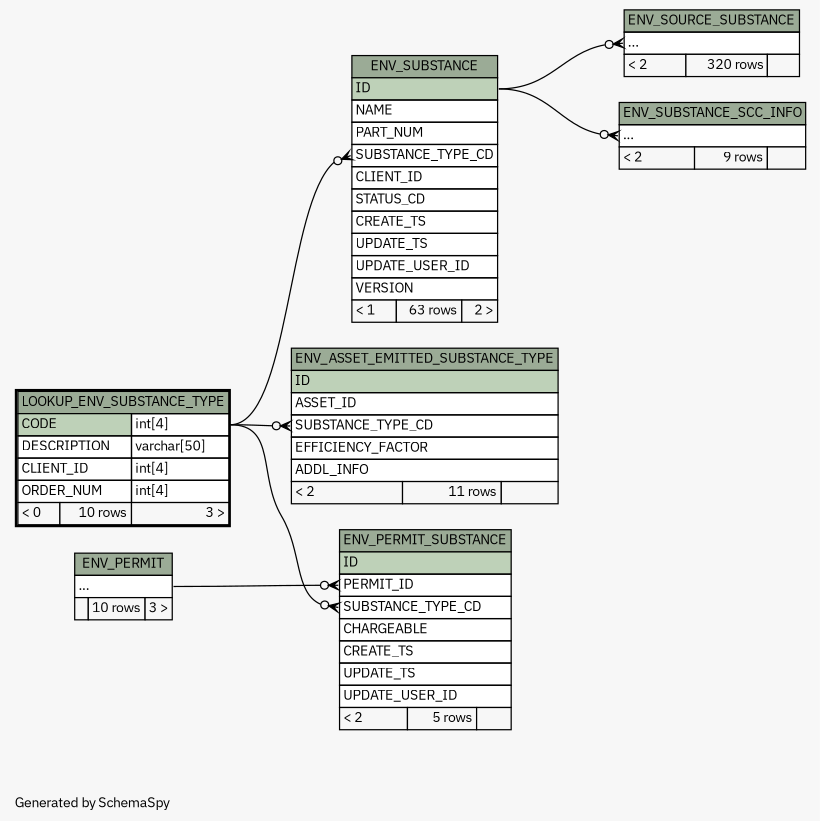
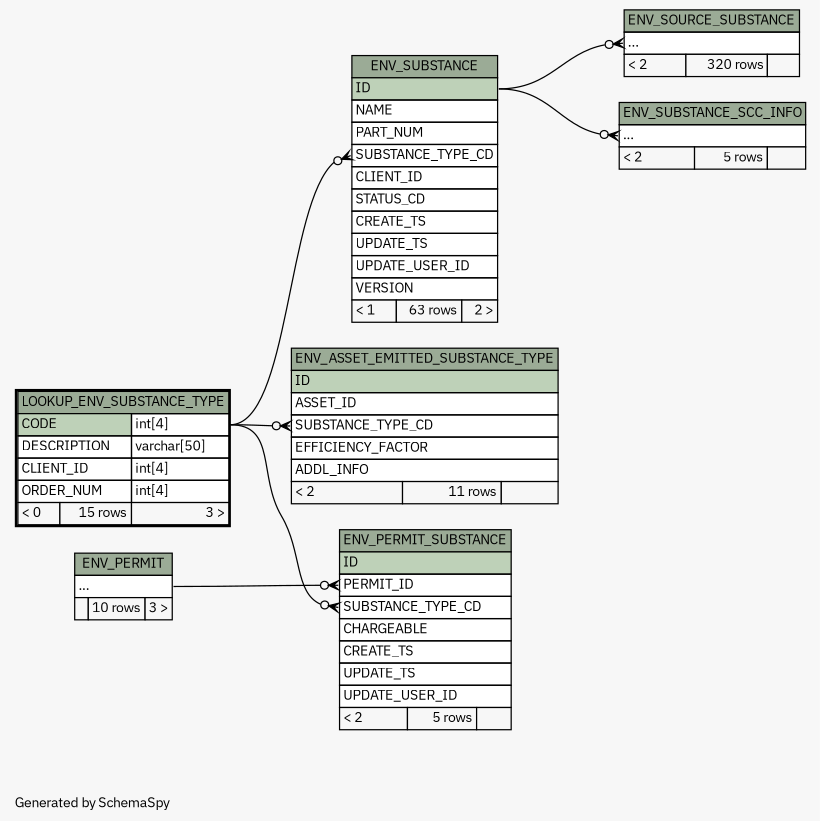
  digraph {
    bgcolor="#f7f7f7"
    fontname="IBM Plex Sans"
    fontsize=11
    label="\nGenerated by SchemaSpy"
    labeljust=l
    nodesep=0.18
    rankdir=RL
    ranksep=0.46
    node [fontname="IBM Plex Sans" fontsize=11 shape=plaintext]
    edge [arrowhead=none arrowsize=0.8 arrowtail=crowodot dir=back fontname="IBM Plex Sans" headport="CODE.type:e" tailport="SUBSTANCE_TYPE_CD:w"]
    n1 [label=<     <TABLE BORDER="0" CELLBORDER="1" CELLSPACING="0" BGCOLOR="#ffffff">       <TR><TD COLSPAN="3" BGCOLOR="#9bab96" ALIGN="CENTER">ENV_ASSET_EMITTED_SUBSTANCE_TYPE</TD></TR>       <TR><TD PORT="ID" COLSPAN="3" BGCOLOR="#bed1b8" ALIGN="LEFT">ID</TD></TR>       <TR><TD PORT="ASSET_ID" COLSPAN="3" ALIGN="LEFT">ASSET_ID</TD></TR>       <TR><TD PORT="SUBSTANCE_TYPE_CD" COLSPAN="3" ALIGN="LEFT">SUBSTANCE_TYPE_CD</TD></TR>       <TR><TD PORT="EFFICIENCY_FACTOR" COLSPAN="3" ALIGN="LEFT">EFFICIENCY_FACTOR</TD></TR>       <TR><TD PORT="ADDL_INFO" COLSPAN="3" ALIGN="LEFT">ADDL_INFO</TD></TR>       <TR><TD ALIGN="LEFT" BGCOLOR="#f7f7f7">&lt; 2</TD><TD ALIGN="RIGHT" BGCOLOR="#f7f7f7">11 rows</TD><TD ALIGN="RIGHT" BGCOLOR="#f7f7f7">  </TD></TR>     </TABLE>>]
-   n2 [label=<     <TABLE BORDER="2" CELLBORDER="1" CELLSPACING="0" BGCOLOR="#ffffff">       <TR><TD COLSPAN="3" BGCOLOR="#9bab96" ALIGN="CENTER">LOOKUP_ENV_SUBSTANCE_TYPE</TD></TR>       <TR><TD PORT="CODE" COLSPAN="2" BGCOLOR="#bed1b8" ALIGN="LEFT">CODE</TD><TD PORT="CODE.type" ALIGN="LEFT">int[4]</TD></TR>       <TR><TD PORT="DESCRIPTION" COLSPAN="2" ALIGN="LEFT">DESCRIPTION</TD><TD PORT="DESCRIPTION.type" ALIGN="LEFT">varchar[50]</TD></TR>       <TR><TD PORT="CLIENT_ID" COLSPAN="2" ALIGN="LEFT">CLIENT_ID</TD><TD PORT="CLIENT_ID.type" ALIGN="LEFT">int[4]</TD></TR>       <TR><TD PORT="ORDER_NUM" COLSPAN="2" ALIGN="LEFT">ORDER_NUM</TD><TD PORT="ORDER_NUM.type" ALIGN="LEFT">int[4]</TD></TR>       <TR><TD ALIGN="LEFT" BGCOLOR="#f7f7f7">&lt; 0</TD><TD ALIGN="RIGHT" BGCOLOR="#f7f7f7">10 rows</TD><TD ALIGN="RIGHT" BGCOLOR="#f7f7f7">3 &gt;</TD></TR>     </TABLE>>]
+   n2 [label=<     <TABLE BORDER="2" CELLBORDER="1" CELLSPACING="0" BGCOLOR="#ffffff">       <TR><TD COLSPAN="3" BGCOLOR="#9bab96" ALIGN="CENTER">LOOKUP_ENV_SUBSTANCE_TYPE</TD></TR>       <TR><TD PORT="CODE" COLSPAN="2" BGCOLOR="#bed1b8" ALIGN="LEFT">CODE</TD><TD PORT="CODE.type" ALIGN="LEFT">int[4]</TD></TR>       <TR><TD PORT="DESCRIPTION" COLSPAN="2" ALIGN="LEFT">DESCRIPTION</TD><TD PORT="DESCRIPTION.type" ALIGN="LEFT">varchar[50]</TD></TR>       <TR><TD PORT="CLIENT_ID" COLSPAN="2" ALIGN="LEFT">CLIENT_ID</TD><TD PORT="CLIENT_ID.type" ALIGN="LEFT">int[4]</TD></TR>       <TR><TD PORT="ORDER_NUM" COLSPAN="2" ALIGN="LEFT">ORDER_NUM</TD><TD PORT="ORDER_NUM.type" ALIGN="LEFT">int[4]</TD></TR>       <TR><TD ALIGN="LEFT" BGCOLOR="#f7f7f7">&lt; 0</TD><TD ALIGN="RIGHT" BGCOLOR="#f7f7f7">15 rows</TD><TD ALIGN="RIGHT" BGCOLOR="#f7f7f7">3 &gt;</TD></TR>     </TABLE>>]
    n3 [label=<     <TABLE BORDER="0" CELLBORDER="1" CELLSPACING="0" BGCOLOR="#ffffff">       <TR><TD COLSPAN="3" BGCOLOR="#9bab96" ALIGN="CENTER">ENV_PERMIT_SUBSTANCE</TD></TR>       <TR><TD PORT="ID" COLSPAN="3" BGCOLOR="#bed1b8" ALIGN="LEFT">ID</TD></TR>       <TR><TD PORT="PERMIT_ID" COLSPAN="3" ALIGN="LEFT">PERMIT_ID</TD></TR>       <TR><TD PORT="SUBSTANCE_TYPE_CD" COLSPAN="3" ALIGN="LEFT">SUBSTANCE_TYPE_CD</TD></TR>       <TR><TD PORT="CHARGEABLE" COLSPAN="3" ALIGN="LEFT">CHARGEABLE</TD></TR>       <TR><TD PORT="CREATE_TS" COLSPAN="3" ALIGN="LEFT">CREATE_TS</TD></TR>       <TR><TD PORT="UPDATE_TS" COLSPAN="3" ALIGN="LEFT">UPDATE_TS</TD></TR>       <TR><TD PORT="UPDATE_USER_ID" COLSPAN="3" ALIGN="LEFT">UPDATE_USER_ID</TD></TR>       <TR><TD ALIGN="LEFT" BGCOLOR="#f7f7f7">&lt; 2</TD><TD ALIGN="RIGHT" BGCOLOR="#f7f7f7">5 rows</TD><TD ALIGN="RIGHT" BGCOLOR="#f7f7f7">  </TD></TR>     </TABLE>>]
    n4 [label=<     <TABLE BORDER="0" CELLBORDER="1" CELLSPACING="0" BGCOLOR="#ffffff">       <TR><TD COLSPAN="3" BGCOLOR="#9bab96" ALIGN="CENTER">ENV_PERMIT</TD></TR>       <TR><TD PORT="elipses" COLSPAN="3" ALIGN="LEFT">...</TD></TR>       <TR><TD ALIGN="LEFT" BGCOLOR="#f7f7f7">  </TD><TD ALIGN="RIGHT" BGCOLOR="#f7f7f7">10 rows</TD><TD ALIGN="RIGHT" BGCOLOR="#f7f7f7">3 &gt;</TD></TR>     </TABLE>>]
    n5 [label=<     <TABLE BORDER="0" CELLBORDER="1" CELLSPACING="0" BGCOLOR="#ffffff">       <TR><TD COLSPAN="3" BGCOLOR="#9bab96" ALIGN="CENTER">ENV_SOURCE_SUBSTANCE</TD></TR>       <TR><TD PORT="elipses" COLSPAN="3" ALIGN="LEFT">...</TD></TR>       <TR><TD ALIGN="LEFT" BGCOLOR="#f7f7f7">&lt; 2</TD><TD ALIGN="RIGHT" BGCOLOR="#f7f7f7">320 rows</TD><TD ALIGN="RIGHT" BGCOLOR="#f7f7f7">  </TD></TR>     </TABLE>>]
    n6 [label=<     <TABLE BORDER="0" CELLBORDER="1" CELLSPACING="0" BGCOLOR="#ffffff">       <TR><TD COLSPAN="3" BGCOLOR="#9bab96" ALIGN="CENTER">ENV_SUBSTANCE</TD></TR>       <TR><TD PORT="ID" COLSPAN="3" BGCOLOR="#bed1b8" ALIGN="LEFT">ID</TD></TR>       <TR><TD PORT="NAME" COLSPAN="3" ALIGN="LEFT">NAME</TD></TR>       <TR><TD PORT="PART_NUM" COLSPAN="3" ALIGN="LEFT">PART_NUM</TD></TR>       <TR><TD PORT="SUBSTANCE_TYPE_CD" COLSPAN="3" ALIGN="LEFT">SUBSTANCE_TYPE_CD</TD></TR>       <TR><TD PORT="CLIENT_ID" COLSPAN="3" ALIGN="LEFT">CLIENT_ID</TD></TR>       <TR><TD PORT="STATUS_CD" COLSPAN="3" ALIGN="LEFT">STATUS_CD</TD></TR>       <TR><TD PORT="CREATE_TS" COLSPAN="3" ALIGN="LEFT">CREATE_TS</TD></TR>       <TR><TD PORT="UPDATE_TS" COLSPAN="3" ALIGN="LEFT">UPDATE_TS</TD></TR>       <TR><TD PORT="UPDATE_USER_ID" COLSPAN="3" ALIGN="LEFT">UPDATE_USER_ID</TD></TR>       <TR><TD PORT="VERSION" COLSPAN="3" ALIGN="LEFT">VERSION</TD></TR>       <TR><TD ALIGN="LEFT" BGCOLOR="#f7f7f7">&lt; 1</TD><TD ALIGN="RIGHT" BGCOLOR="#f7f7f7">63 rows</TD><TD ALIGN="RIGHT" BGCOLOR="#f7f7f7">2 &gt;</TD></TR>     </TABLE>>]
-   n7 [label=<     <TABLE BORDER="0" CELLBORDER="1" CELLSPACING="0" BGCOLOR="#ffffff">       <TR><TD COLSPAN="3" BGCOLOR="#9bab96" ALIGN="CENTER">ENV_SUBSTANCE_SCC_INFO</TD></TR>       <TR><TD PORT="elipses" COLSPAN="3" ALIGN="LEFT">...</TD></TR>       <TR><TD ALIGN="LEFT" BGCOLOR="#f7f7f7">&lt; 2</TD><TD ALIGN="RIGHT" BGCOLOR="#f7f7f7">9 rows</TD><TD ALIGN="RIGHT" BGCOLOR="#f7f7f7">  </TD></TR>     </TABLE>>]
+   n7 [label=<     <TABLE BORDER="0" CELLBORDER="1" CELLSPACING="0" BGCOLOR="#ffffff">       <TR><TD COLSPAN="3" BGCOLOR="#9bab96" ALIGN="CENTER">ENV_SUBSTANCE_SCC_INFO</TD></TR>       <TR><TD PORT="elipses" COLSPAN="3" ALIGN="LEFT">...</TD></TR>       <TR><TD ALIGN="LEFT" BGCOLOR="#f7f7f7">&lt; 2</TD><TD ALIGN="RIGHT" BGCOLOR="#f7f7f7">5 rows</TD><TD ALIGN="RIGHT" BGCOLOR="#f7f7f7">  </TD></TR>     </TABLE>>]
    n1 -> n2
    n3 -> n2
    n3 -> n4 [headport="elipses:e" tailport="PERMIT_ID:w"]
    n5 -> n6 [headport="ID:e" tailport="elipses:w"]
    n6 -> n2
    n7 -> n6 [headport="ID:e" tailport="elipses:w"]
  }
